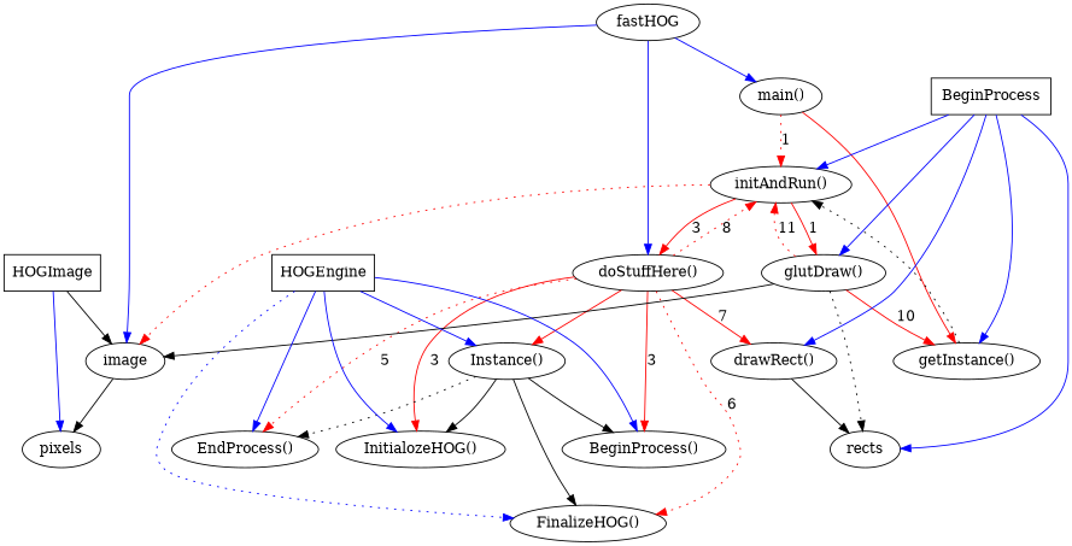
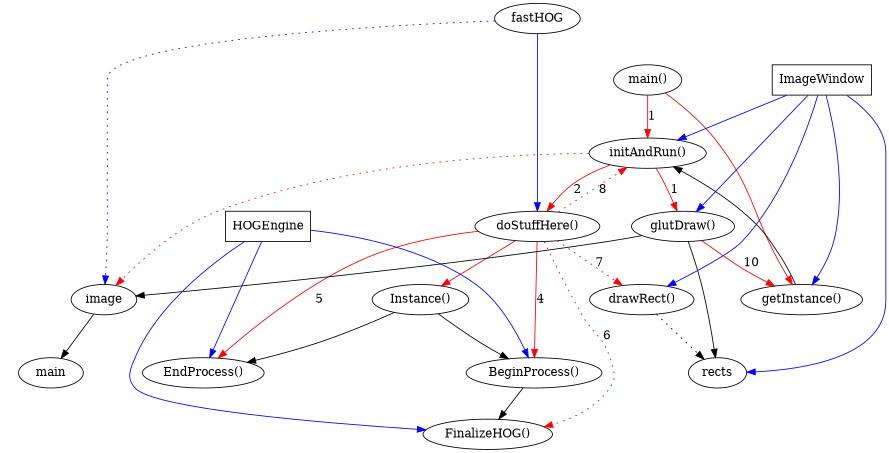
  digraph {
    edge [color=blue]
-   n1 [label=HOGImage shape=box]
    image
-   pixels
+   pixels [label=main]
    n4 [label="doStuffHere()"]
    n5 [label="Instance()"]
-   n6 [label="InitialozeHOG()"]
    n7 [label="BeginProcess()"]
    n8 [label="EndProcess()"]
    n9 [label="drawRect()"]
    n10 [label="FinalizeHOG()"]
    n11 [label="initAndRun()"]
    rects
    n13 [label="glutDraw()"]
    n14 [label="main()"]
    n15 [label="getInstance()"]
    n16 [label=HOGEngine shape=box]
-   n17 [label=BeginProcess shape=box]
+   n17 [label=ImageWindow shape=box]
    fastHOG
-   n1 -> image [color=""]
-   n1 -> pixels
    image -> pixels [color=""]
    n4 -> n5 [color=red]
-   n4 -> n6 [color=red label=3]
-   n4 -> n7 [color=red label=3]
-   n4 -> n8 [color=red label=5 style=dotted]
-   n4 -> n9 [color=red label=7]
+   n4 -> n7 [color=red label=4]
+   n4 -> n8 [color=red label=5]
+   n4 -> n9 [color=red label=7 style=dotted]
    n4 -> n10 [color=red label=6 style=dotted]
    n4 -> n11 [color=red label=8 style=dotted]
-   n5 -> n6 [color=""]
    n5 -> n7 [color=""]
-   n5 -> n8 [style=dotted color=""]
-   n5 -> n10 [color=""]
-   n9 -> rects [color=""]
+   n5 -> n8 [color=""]
+   n7 -> n10 [color=""]
+   n9 -> rects [style=dotted color=""]
    n11 -> image [color=red style=dotted]
-   n11 -> n4 [color=red label=3]
+   n11 -> n4 [color=red label=2]
    n11 -> n13 [color=red label=1]
    n13 -> image [color=""]
-   n13 -> n11 [color=red label=11 style=dotted]
-   n13 -> rects [style=dotted color=""]
+   n13 -> rects [color=""]
    n13 -> n15 [color=red label=10]
-   n14 -> n11 [color=red label=1 style=dotted]
+   n14 -> n11 [color=red label=1]
    n14 -> n15 [color=red]
-   n15 -> n11 [style=dotted color=""]
-   n16 -> n5
-   n16 -> n6
+   n15 -> n11 [style=solid color=""]
    n16 -> n7
    n16 -> n8
-   n16 -> n10 [style=dotted]
+   n16 -> n10
    n17 -> n9
    n17 -> n11
    n17 -> rects
    n17 -> n13
    n17 -> n15
-   fastHOG -> image
+   fastHOG -> image [style=dotted]
    fastHOG -> n4
-   fastHOG -> n14
  }
